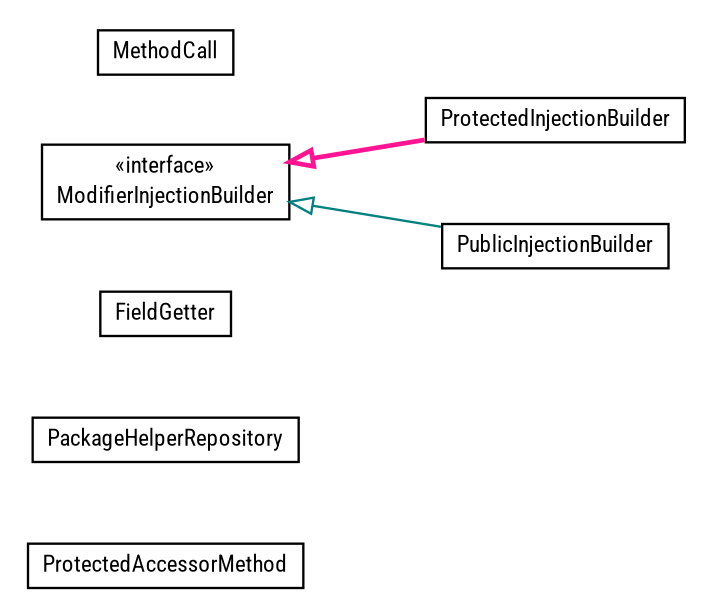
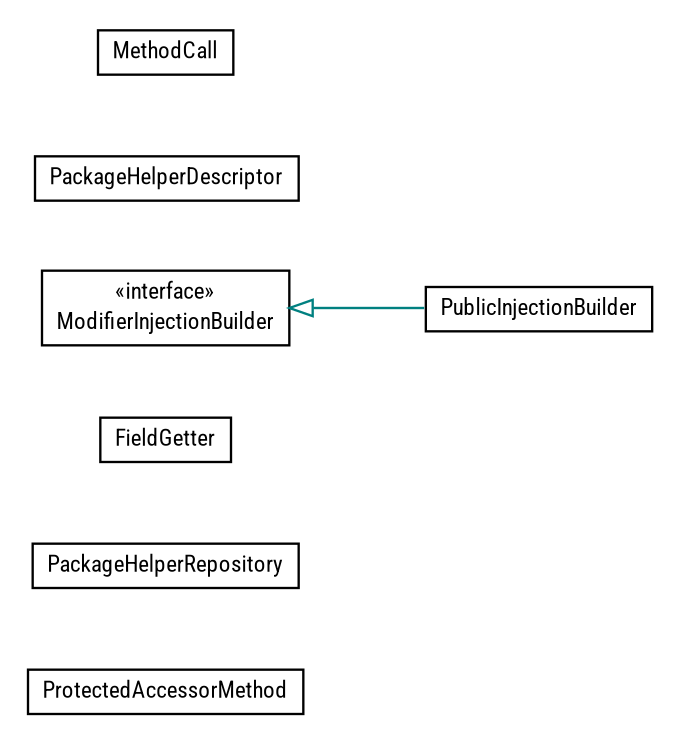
  digraph {
    fontname="Roboto Condensed"
    nodesep=0.25
    rankdir=LR
    ranksep=0.5
    node [fontcolor=black fontname="Roboto Condensed" fontsize=10.0 shape=plaintext]
    edge [arrowtail=empty dir=back fontname="Roboto Condensed" fontsize=10 headport=p labelfontname=Helvetica labelfontsize=10 tailport=p]
    n1 [label=<<table title="org.androidtransfuse.gen.invocationBuilder.ProtectedAccessorMethod" border="0" cellborder="1" cellspacing="0" cellpadding="2" port="p" href="./ProtectedAccessorMethod.html"> 		<tr><td><table border="0" cellspacing="0" cellpadding="1"> <tr><td align="center" balign="center"> ProtectedAccessorMethod </td></tr> 		</table></td></tr> 		</table>>]
    n2 [label=<<table title="org.androidtransfuse.gen.invocationBuilder.PackageHelperRepository" border="0" cellborder="1" cellspacing="0" cellpadding="2" port="p" href="./PackageHelperRepository.html"> 		<tr><td><table border="0" cellspacing="0" cellpadding="1"> <tr><td align="center" balign="center"> PackageHelperRepository </td></tr> 		</table></td></tr> 		</table>>]
    n3 [label=<<table title="org.androidtransfuse.gen.invocationBuilder.FieldGetter" border="0" cellborder="1" cellspacing="0" cellpadding="2" port="p" href="./FieldGetter.html"> 		<tr><td><table border="0" cellspacing="0" cellpadding="1"> <tr><td align="center" balign="center"> FieldGetter </td></tr> 		</table></td></tr> 		</table>>]
-   n4 [label=<<table title="org.androidtransfuse.gen.invocationBuilder.ProtectedInjectionBuilder" border="0" cellborder="1" cellspacing="0" cellpadding="2" port="p" href="./ProtectedInjectionBuilder.html"> 		<tr><td><table border="0" cellspacing="0" cellpadding="1"> <tr><td align="center" balign="center"> ProtectedInjectionBuilder </td></tr> 		</table></td></tr> 		</table>>]
    n5 [label=<<table title="org.androidtransfuse.gen.invocationBuilder.PublicInjectionBuilder" border="0" cellborder="1" cellspacing="0" cellpadding="2" port="p" href="./PublicInjectionBuilder.html"> 		<tr><td><table border="0" cellspacing="0" cellpadding="1"> <tr><td align="center" balign="center"> PublicInjectionBuilder </td></tr> 		</table></td></tr> 		</table>>]
    n6 [label=<<table title="org.androidtransfuse.gen.invocationBuilder.ModifierInjectionBuilder" border="0" cellborder="1" cellspacing="0" cellpadding="2" port="p" href="./ModifierInjectionBuilder.html"> 		<tr><td><table border="0" cellspacing="0" cellpadding="1"> <tr><td align="center" balign="center"> &#171;interface&#187; </td></tr> <tr><td align="center" balign="center"> ModifierInjectionBuilder </td></tr> 		</table></td></tr> 		</table>>]
+   n7 [label=<<table title="org.androidtransfuse.gen.invocationBuilder.PackageHelperDescriptor" border="0" cellborder="1" cellspacing="0" cellpadding="2" port="p" href="./PackageHelperDescriptor.html"> 		<tr><td><table border="0" cellspacing="0" cellpadding="1"> <tr><td align="center" balign="center"> PackageHelperDescriptor </td></tr> 		</table></td></tr> 		</table>>]
    n8 [label=<<table title="org.androidtransfuse.gen.invocationBuilder.MethodCall" border="0" cellborder="1" cellspacing="0" cellpadding="2" port="p" href="./MethodCall.html"> 		<tr><td><table border="0" cellspacing="0" cellpadding="1"> <tr><td align="center" balign="center"> MethodCall </td></tr> 		</table></td></tr> 		</table>>]
-   n6 -> n4 [color=deeppink style=bold]
    n6 -> n5 [color=teal style=solid]
  }
